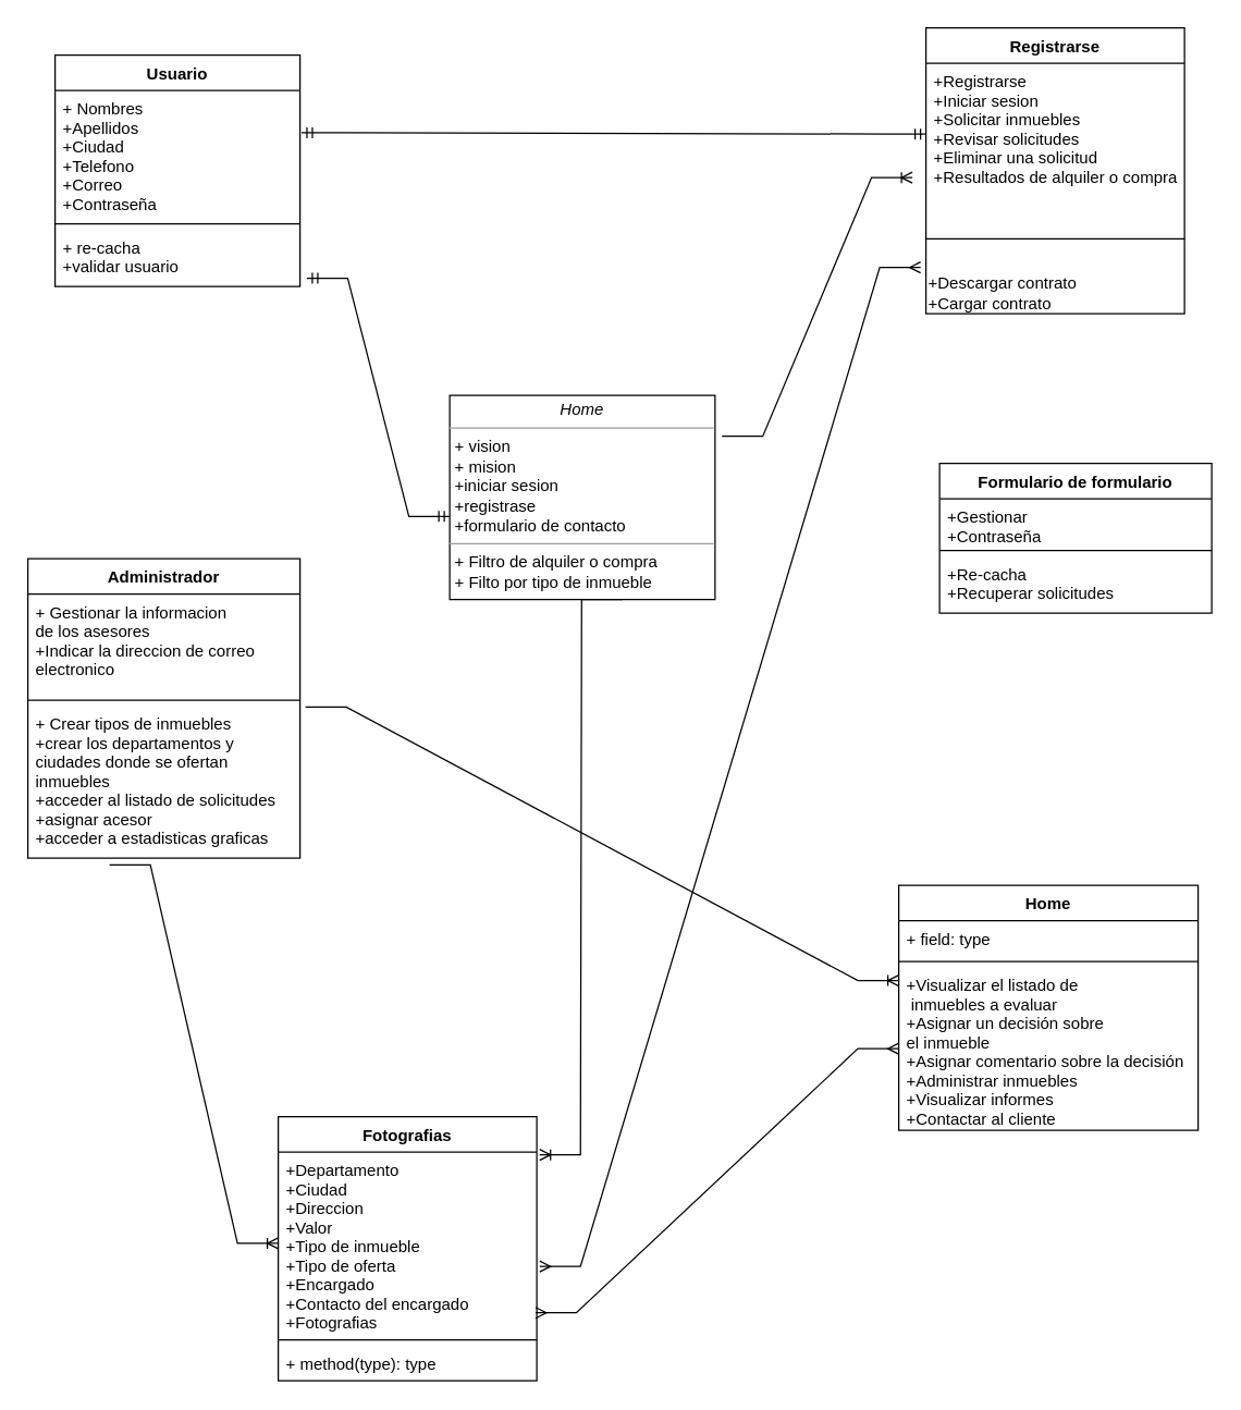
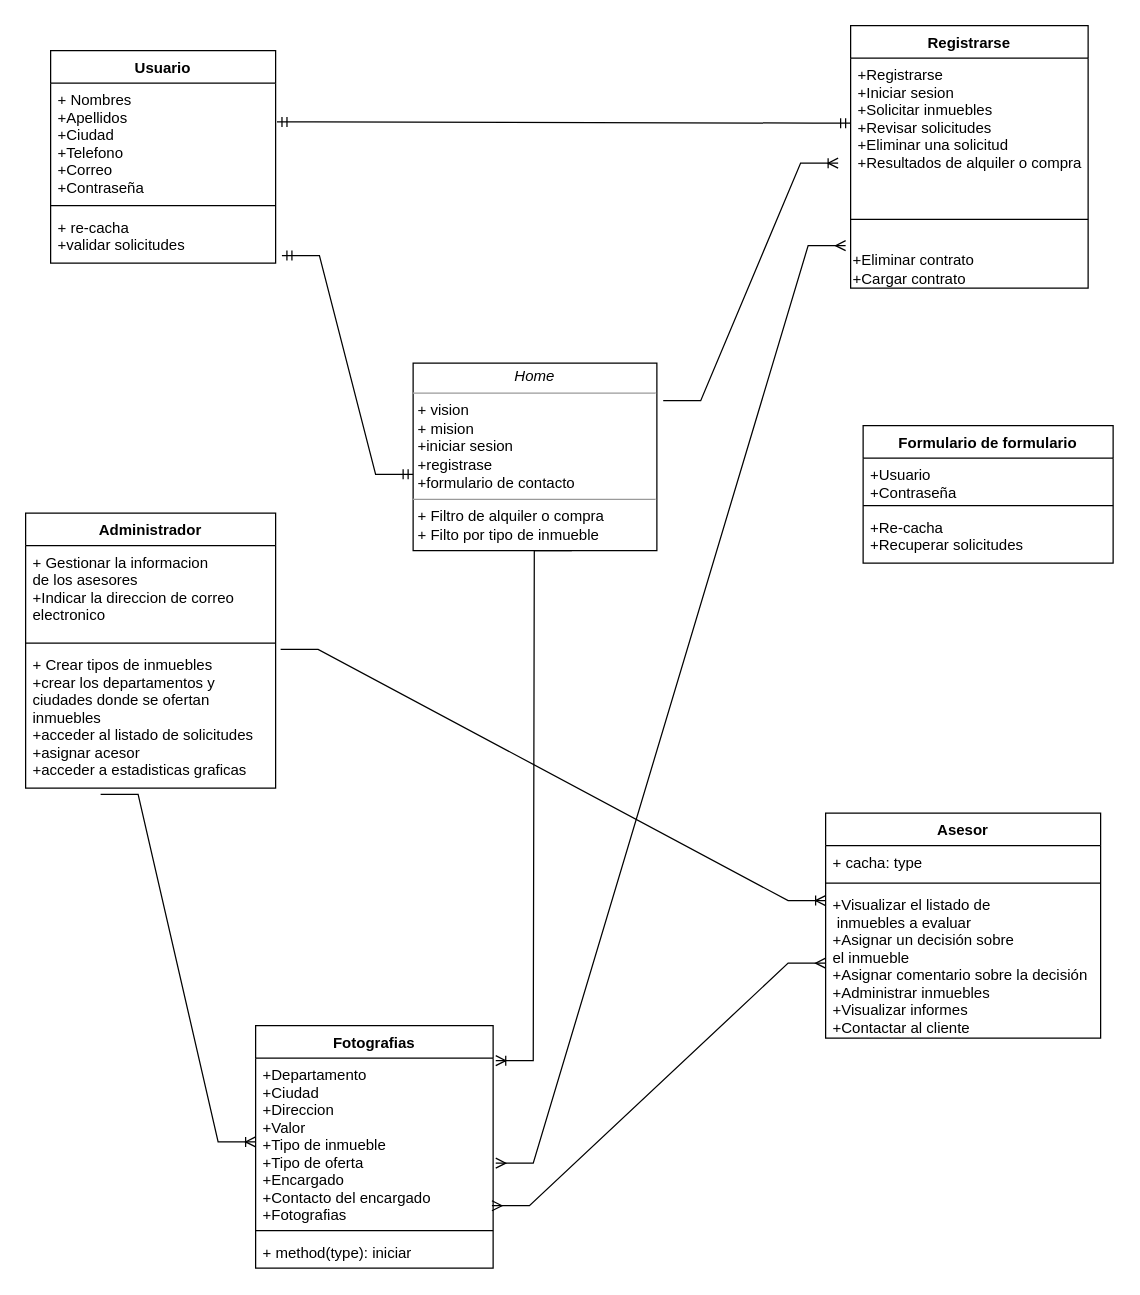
  <mxCell id="0" />
  <mxCell id="1" parent="0" />
  <mxCell id="2" value="&lt;p style=&quot;margin: 0px ; margin-top: 4px ; text-align: center&quot;&gt;&lt;i&gt;Home&lt;/i&gt;&lt;/p&gt;&lt;hr size=&quot;1&quot;&gt;&lt;p style=&quot;margin: 0px ; margin-left: 4px&quot;&gt;+ vision&lt;br&gt;+ mision&lt;/p&gt;&lt;p style=&quot;margin: 0px ; margin-left: 4px&quot;&gt;+iniciar sesion&lt;/p&gt;&lt;p style=&quot;margin: 0px ; margin-left: 4px&quot;&gt;+registrase&lt;/p&gt;&lt;p style=&quot;margin: 0px ; margin-left: 4px&quot;&gt;+formulario de contacto&lt;/p&gt;&lt;hr size=&quot;1&quot;&gt;&lt;p style=&quot;margin: 0px ; margin-left: 4px&quot;&gt;+ Filtro de alquiler o compra&lt;br&gt;+ Filto por tipo de inmueble&lt;/p&gt;" style="verticalAlign=top;align=left;overflow=fill;fontSize=12;fontFamily=Helvetica;html=1;" parent="1" vertex="1"><mxGeometry x="330" y="290" width="195" height="150" as="geometry" /></mxCell>
  <mxCell id="3" value="Formulario de formulario" style="swimlane;fontStyle=1;align=center;verticalAlign=top;childLayout=stackLayout;horizontal=1;startSize=26;horizontalStack=0;resizeParent=1;resizeParentMax=0;resizeLast=0;collapsible=1;marginBottom=0;" parent="1" vertex="1"><mxGeometry x="690" y="340" width="200" height="110" as="geometry" /></mxCell>
- <mxCell id="4" value="+Gestionar&#10;+Contraseña" style="text;strokeColor=none;fillColor=none;align=left;verticalAlign=top;spacingLeft=4;spacingRight=4;overflow=hidden;rotatable=0;points=[[0,0.5],[1,0.5]];portConstraint=eastwest;" parent="3" vertex="1"><mxGeometry y="26" width="200" height="34" as="geometry" /></mxCell>
+ <mxCell id="4" value="+Usuario&#10;+Contraseña" style="text;strokeColor=none;fillColor=none;align=left;verticalAlign=top;spacingLeft=4;spacingRight=4;overflow=hidden;rotatable=0;points=[[0,0.5],[1,0.5]];portConstraint=eastwest;" parent="3" vertex="1"><mxGeometry y="26" width="200" height="34" as="geometry" /></mxCell>
  <mxCell id="5" value="" style="line;strokeWidth=1;fillColor=none;align=left;verticalAlign=middle;spacingTop=-1;spacingLeft=3;spacingRight=3;rotatable=0;labelPosition=right;points=[];portConstraint=eastwest;" parent="3" vertex="1"><mxGeometry y="60" width="200" height="8" as="geometry" /></mxCell>
  <mxCell id="6" value="+Re-cacha&#10;+Recuperar solicitudes&#10;" style="text;strokeColor=none;fillColor=none;align=left;verticalAlign=top;spacingLeft=4;spacingRight=4;overflow=hidden;rotatable=0;points=[[0,0.5],[1,0.5]];portConstraint=eastwest;" parent="3" vertex="1"><mxGeometry y="68" width="200" height="42" as="geometry" /></mxCell>
  <mxCell id="7" value="Registrarse" style="swimlane;fontStyle=1;align=center;verticalAlign=top;childLayout=stackLayout;horizontal=1;startSize=26;horizontalStack=0;resizeParent=1;resizeParentMax=0;resizeLast=0;collapsible=1;marginBottom=0;" parent="1" vertex="1"><mxGeometry x="680" y="20" width="190" height="210" as="geometry" /></mxCell>
  <mxCell id="8" value="+Registrarse&#10;+Iniciar sesion&#10;+Solicitar inmuebles&#10;+Revisar solicitudes&#10;+Eliminar una solicitud&#10;+Resultados de alquiler o compra&#10;" style="text;strokeColor=none;fillColor=none;align=left;verticalAlign=top;spacingLeft=4;spacingRight=4;overflow=hidden;rotatable=0;points=[[0,0.5],[1,0.5]];portConstraint=eastwest;" parent="7" vertex="1"><mxGeometry y="26" width="190" height="104" as="geometry" /></mxCell>
  <mxCell id="9" value="" style="line;strokeWidth=1;fillColor=none;align=left;verticalAlign=middle;spacingTop=-1;spacingLeft=3;spacingRight=3;rotatable=0;labelPosition=right;points=[];portConstraint=eastwest;" parent="7" vertex="1"><mxGeometry y="130" width="190" height="50" as="geometry" /></mxCell>
- <mxCell id="10" value="+Descargar contrato&lt;br&gt;+Cargar contrato" style="text;html=1;align=left;verticalAlign=middle;resizable=0;points=[];autosize=1;strokeColor=none;fillColor=none;" parent="7" vertex="1"><mxGeometry y="180" width="190" height="30" as="geometry" /></mxCell>
+ <mxCell id="10" value="+Eliminar contrato&lt;br&gt;+Cargar contrato" style="text;html=1;align=left;verticalAlign=middle;resizable=0;points=[];autosize=1;strokeColor=none;fillColor=none;" parent="7" vertex="1"><mxGeometry y="180" width="190" height="30" as="geometry" /></mxCell>
  <mxCell id="11" value="Usuario" style="swimlane;fontStyle=1;align=center;verticalAlign=top;childLayout=stackLayout;horizontal=1;startSize=26;horizontalStack=0;resizeParent=1;resizeParentMax=0;resizeLast=0;collapsible=1;marginBottom=0;" parent="1" vertex="1"><mxGeometry x="40" y="40" width="180" height="170" as="geometry" /></mxCell>
  <mxCell id="12" value="+ Nombres&#10;+Apellidos&#10;+Ciudad&#10;+Telefono&#10;+Correo&#10;+Contraseña&#10;" style="text;strokeColor=none;fillColor=none;align=left;verticalAlign=top;spacingLeft=4;spacingRight=4;overflow=hidden;rotatable=0;points=[[0,0.5],[1,0.5]];portConstraint=eastwest;" parent="11" vertex="1"><mxGeometry y="26" width="180" height="94" as="geometry" /></mxCell>
  <mxCell id="13" value="" style="line;strokeWidth=1;fillColor=none;align=left;verticalAlign=middle;spacingTop=-1;spacingLeft=3;spacingRight=3;rotatable=0;labelPosition=right;points=[];portConstraint=eastwest;" parent="11" vertex="1"><mxGeometry y="120" width="180" height="8" as="geometry" /></mxCell>
- <mxCell id="14" value="+ re-cacha&#10;+validar usuario" style="text;strokeColor=none;fillColor=none;align=left;verticalAlign=top;spacingLeft=4;spacingRight=4;overflow=hidden;rotatable=0;points=[[0,0.5],[1,0.5]];portConstraint=eastwest;" parent="11" vertex="1"><mxGeometry y="128" width="180" height="42" as="geometry" /></mxCell>
+ <mxCell id="14" value="+ re-cacha&#10;+validar solicitudes" style="text;strokeColor=none;fillColor=none;align=left;verticalAlign=top;spacingLeft=4;spacingRight=4;overflow=hidden;rotatable=0;points=[[0,0.5],[1,0.5]];portConstraint=eastwest;" parent="11" vertex="1"><mxGeometry y="128" width="180" height="42" as="geometry" /></mxCell>
  <mxCell id="15" value="Administrador" style="swimlane;fontStyle=1;align=center;verticalAlign=top;childLayout=stackLayout;horizontal=1;startSize=26;horizontalStack=0;resizeParent=1;resizeParentMax=0;resizeLast=0;collapsible=1;marginBottom=0;" parent="1" vertex="1"><mxGeometry x="20" y="410" width="200" height="220" as="geometry" /></mxCell>
  <mxCell id="16" value="+ Gestionar la informacion &#10;de los asesores&#10;+Indicar la direccion de correo &#10;electronico&#10;" style="text;strokeColor=none;fillColor=none;align=left;verticalAlign=top;spacingLeft=4;spacingRight=4;overflow=hidden;rotatable=0;points=[[0,0.5],[1,0.5]];portConstraint=eastwest;" parent="15" vertex="1"><mxGeometry y="26" width="200" height="74" as="geometry" /></mxCell>
  <mxCell id="17" value="" style="line;strokeWidth=1;fillColor=none;align=left;verticalAlign=middle;spacingTop=-1;spacingLeft=3;spacingRight=3;rotatable=0;labelPosition=right;points=[];portConstraint=eastwest;" parent="15" vertex="1"><mxGeometry y="100" width="200" height="8" as="geometry" /></mxCell>
  <mxCell id="18" value="+ Crear tipos de inmuebles&#10;+crear los departamentos y &#10;ciudades donde se ofertan &#10;inmuebles&#10;+acceder al listado de solicitudes&#10;+asignar acesor&#10;+acceder a estadisticas graficas  " style="text;strokeColor=none;fillColor=none;align=left;verticalAlign=top;spacingLeft=4;spacingRight=4;overflow=hidden;rotatable=0;points=[[0,0.5],[1,0.5]];portConstraint=eastwest;" parent="15" vertex="1"><mxGeometry y="108" width="200" height="112" as="geometry" /></mxCell>
- <mxCell id="19" value="Home" style="swimlane;fontStyle=1;align=center;verticalAlign=top;childLayout=stackLayout;horizontal=1;startSize=26;horizontalStack=0;resizeParent=1;resizeParentMax=0;resizeLast=0;collapsible=1;marginBottom=0;" parent="1" vertex="1"><mxGeometry x="660" y="650" width="220" height="180" as="geometry" /></mxCell>
- <mxCell id="20" value="+ field: type" style="text;strokeColor=none;fillColor=none;align=left;verticalAlign=top;spacingLeft=4;spacingRight=4;overflow=hidden;rotatable=0;points=[[0,0.5],[1,0.5]];portConstraint=eastwest;" parent="19" vertex="1"><mxGeometry y="26" width="220" height="26" as="geometry" /></mxCell>
+ <mxCell id="19" value="Asesor" style="swimlane;fontStyle=1;align=center;verticalAlign=top;childLayout=stackLayout;horizontal=1;startSize=26;horizontalStack=0;resizeParent=1;resizeParentMax=0;resizeLast=0;collapsible=1;marginBottom=0;" parent="1" vertex="1"><mxGeometry x="660" y="650" width="220" height="180" as="geometry" /></mxCell>
+ <mxCell id="20" value="+ cacha: type" style="text;strokeColor=none;fillColor=none;align=left;verticalAlign=top;spacingLeft=4;spacingRight=4;overflow=hidden;rotatable=0;points=[[0,0.5],[1,0.5]];portConstraint=eastwest;" parent="19" vertex="1"><mxGeometry y="26" width="220" height="26" as="geometry" /></mxCell>
  <mxCell id="21" value="" style="line;strokeWidth=1;fillColor=none;align=left;verticalAlign=middle;spacingTop=-1;spacingLeft=3;spacingRight=3;rotatable=0;labelPosition=right;points=[];portConstraint=eastwest;" parent="19" vertex="1"><mxGeometry y="52" width="220" height="8" as="geometry" /></mxCell>
  <mxCell id="22" value="+Visualizar el listado de&#10; inmuebles a evaluar&#10;+Asignar un decisión sobre &#10;el inmueble&#10;+Asignar comentario sobre la decisión&#10;+Administrar inmuebles&#10;+Visualizar informes&#10;+Contactar al cliente" style="text;strokeColor=none;fillColor=none;align=left;verticalAlign=top;spacingLeft=4;spacingRight=4;overflow=hidden;rotatable=0;points=[[0,0.5],[1,0.5]];portConstraint=eastwest;" parent="19" vertex="1"><mxGeometry y="60" width="220" height="120" as="geometry" /></mxCell>
  <mxCell id="23" value="Fotografias" style="swimlane;fontStyle=1;align=center;verticalAlign=top;childLayout=stackLayout;horizontal=1;startSize=26;horizontalStack=0;resizeParent=1;resizeParentMax=0;resizeLast=0;collapsible=1;marginBottom=0;" parent="1" vertex="1"><mxGeometry x="204" y="820" width="190" height="194" as="geometry" /></mxCell>
  <mxCell id="24" value="+Departamento&#10;+Ciudad&#10;+Direccion&#10;+Valor&#10;+Tipo de inmueble&#10;+Tipo de oferta&#10;+Encargado&#10;+Contacto del encargado&#10;+Fotografias&#10;" style="text;strokeColor=none;fillColor=none;align=left;verticalAlign=top;spacingLeft=4;spacingRight=4;overflow=hidden;rotatable=0;points=[[0,0.5],[1,0.5]];portConstraint=eastwest;" parent="23" vertex="1"><mxGeometry y="26" width="190" height="134" as="geometry" /></mxCell>
  <mxCell id="25" value="" style="line;strokeWidth=1;fillColor=none;align=left;verticalAlign=middle;spacingTop=-1;spacingLeft=3;spacingRight=3;rotatable=0;labelPosition=right;points=[];portConstraint=eastwest;" parent="23" vertex="1"><mxGeometry y="160" width="190" height="8" as="geometry" /></mxCell>
- <mxCell id="26" value="+ method(type): type" style="text;strokeColor=none;fillColor=none;align=left;verticalAlign=top;spacingLeft=4;spacingRight=4;overflow=hidden;rotatable=0;points=[[0,0.5],[1,0.5]];portConstraint=eastwest;" parent="23" vertex="1"><mxGeometry y="168" width="190" height="26" as="geometry" /></mxCell>
+ <mxCell id="26" value="+ method(type): iniciar" style="text;strokeColor=none;fillColor=none;align=left;verticalAlign=top;spacingLeft=4;spacingRight=4;overflow=hidden;rotatable=0;points=[[0,0.5],[1,0.5]];portConstraint=eastwest;" parent="23" vertex="1"><mxGeometry y="168" width="190" height="26" as="geometry" /></mxCell>
  <mxCell id="27" value="" style="edgeStyle=entityRelationEdgeStyle;fontSize=12;html=1;endArrow=ERoneToMany;rounded=0;exitX=1.02;exitY=0.009;exitDx=0;exitDy=0;exitPerimeter=0;entryX=0;entryY=0.083;entryDx=0;entryDy=0;entryPerimeter=0;" parent="1" source="18" target="22" edge="1"><mxGeometry width="100" height="100" relative="1" as="geometry"><mxPoint x="340" y="650" as="sourcePoint" /><mxPoint x="440" y="550" as="targetPoint" /></mxGeometry></mxCell>
  <mxCell id="28" value="" style="edgeStyle=entityRelationEdgeStyle;fontSize=12;html=1;endArrow=ERoneToMany;rounded=0;entryX=0;entryY=0.5;entryDx=0;entryDy=0;" parent="1" target="24" edge="1"><mxGeometry width="100" height="100" relative="1" as="geometry"><mxPoint x="80" y="635" as="sourcePoint" /><mxPoint x="440" y="550" as="targetPoint" /></mxGeometry></mxCell>
  <mxCell id="29" value="" style="edgeStyle=entityRelationEdgeStyle;fontSize=12;html=1;endArrow=ERmany;startArrow=ERmany;rounded=0;exitX=0.995;exitY=0.881;exitDx=0;exitDy=0;exitPerimeter=0;" parent="1" source="24" target="22" edge="1"><mxGeometry width="100" height="100" relative="1" as="geometry"><mxPoint x="340" y="700" as="sourcePoint" /><mxPoint x="440" y="600" as="targetPoint" /></mxGeometry></mxCell>
  <mxCell id="30" value="" style="edgeStyle=entityRelationEdgeStyle;fontSize=12;html=1;endArrow=ERoneToMany;rounded=0;exitX=0.651;exitY=1;exitDx=0;exitDy=0;exitPerimeter=0;entryX=1.011;entryY=0.015;entryDx=0;entryDy=0;entryPerimeter=0;" parent="1" source="2" target="24" edge="1"><mxGeometry width="100" height="100" relative="1" as="geometry"><mxPoint x="340" y="500" as="sourcePoint" /><mxPoint x="320" y="817" as="targetPoint" /></mxGeometry></mxCell>
  <mxCell id="31" value="" style="edgeStyle=entityRelationEdgeStyle;fontSize=12;html=1;endArrow=ERmany;startArrow=ERmany;rounded=0;exitX=1.011;exitY=0.627;exitDx=0;exitDy=0;exitPerimeter=0;entryX=-0.021;entryY=-0.133;entryDx=0;entryDy=0;entryPerimeter=0;" parent="1" source="24" target="10" edge="1"><mxGeometry width="100" height="100" relative="1" as="geometry"><mxPoint x="340" y="500" as="sourcePoint" /><mxPoint x="670" y="179" as="targetPoint" /></mxGeometry></mxCell>
  <mxCell id="32" value="" style="edgeStyle=entityRelationEdgeStyle;fontSize=12;html=1;endArrow=ERmandOne;startArrow=ERmandOne;rounded=0;exitX=1.028;exitY=0.857;exitDx=0;exitDy=0;exitPerimeter=0;entryX=0;entryY=0.593;entryDx=0;entryDy=0;entryPerimeter=0;" parent="1" source="14" target="2" edge="1"><mxGeometry width="100" height="100" relative="1" as="geometry"><mxPoint x="340" y="500" as="sourcePoint" /><mxPoint x="440" y="400" as="targetPoint" /></mxGeometry></mxCell>
  <mxCell id="33" value="" style="edgeStyle=entityRelationEdgeStyle;fontSize=12;html=1;endArrow=ERmandOne;startArrow=ERmandOne;rounded=0;exitX=1.006;exitY=0.33;exitDx=0;exitDy=0;exitPerimeter=0;" parent="1" source="12" target="8" edge="1"><mxGeometry width="100" height="100" relative="1" as="geometry"><mxPoint x="340" y="500" as="sourcePoint" /><mxPoint x="440" y="400" as="targetPoint" /></mxGeometry></mxCell>
  <mxCell id="34" value="" style="edgeStyle=entityRelationEdgeStyle;fontSize=12;html=1;endArrow=ERoneToMany;rounded=0;exitX=1.026;exitY=0.2;exitDx=0;exitDy=0;exitPerimeter=0;" parent="1" source="2" edge="1"><mxGeometry width="100" height="100" relative="1" as="geometry"><mxPoint x="560" y="310" as="sourcePoint" /><mxPoint x="670" y="130" as="targetPoint" /></mxGeometry></mxCell>
